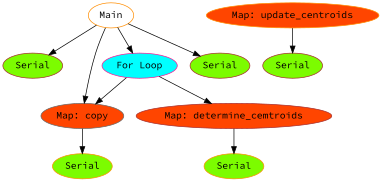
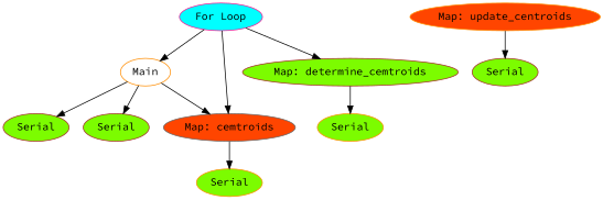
  digraph {
    fontname="Source Code Pro"
    node [color=darkorange fontname="Source Code Pro" fillcolor=lawngreen style=filled]
    edge [fontname="Source Code Pro"]
    n1 [label=Main fillcolor="" style=""]
    n2 [color=brown label=Serial]
-   n3 [color=gray40 fillcolor=orangered label="Map: copy"]
+   n3 [color=gray40 fillcolor=orangered label="Map: cemtroids"]
    n4 [color=deeppink fillcolor=cyan label="For Loop"]
    n5 [color=brown label=Serial]
    n6 [label=Serial]
-   n7 [color=brown fillcolor=orangered label="Map: determine_cemtroids"]
+   n7 [color=brown label="Map: determine_cemtroids"]
    n8 [label=Serial]
    n9 [fillcolor=orangered label="Map: update_centroids"]
    n10 [color=brown label=Serial]
    n1 -> n2
    n1 -> n3
-   n1 -> n4
+   n4 -> n1
    n1 -> n5
    n3 -> n6
    n4 -> n3
    n4 -> n7
    n7 -> n8
    n9 -> n10
  }
